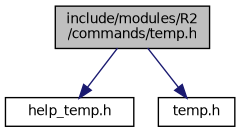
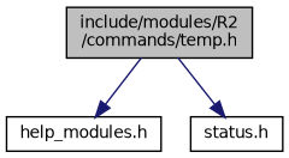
  digraph {
    node [color=black fillcolor=white fontname=Helvetica fontsize=10 shape=record style=filled]
    edge [color=midnightblue fontname=Helvetica fontsize=10 labelfontname=Helvetica labelfontsize=10 style=solid]
    n1 [fillcolor=grey75 fontcolor=black height=0.2 label="include/modules/R2\l/commands/temp.h" width=0.4]
-   n2 [height=0.2 label="help_temp.h" width=0.4]
-   n3 [height=0.2 label="temp.h" width=0.4]
+   n2 [height=0.2 label="help_modules.h" width=0.4]
+   n3 [height=0.2 label="status.h" width=0.4]
    n1 -> n2
    n1 -> n3
  }
